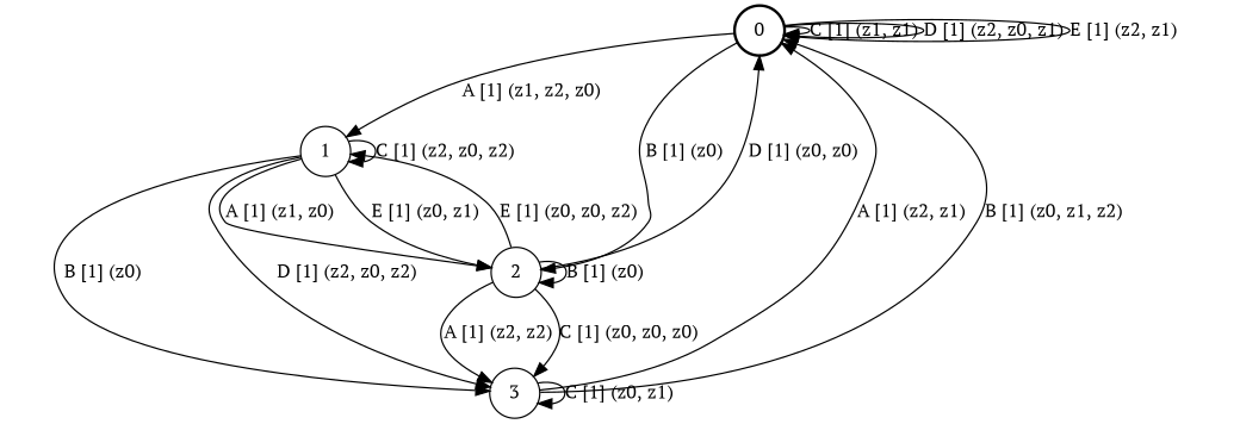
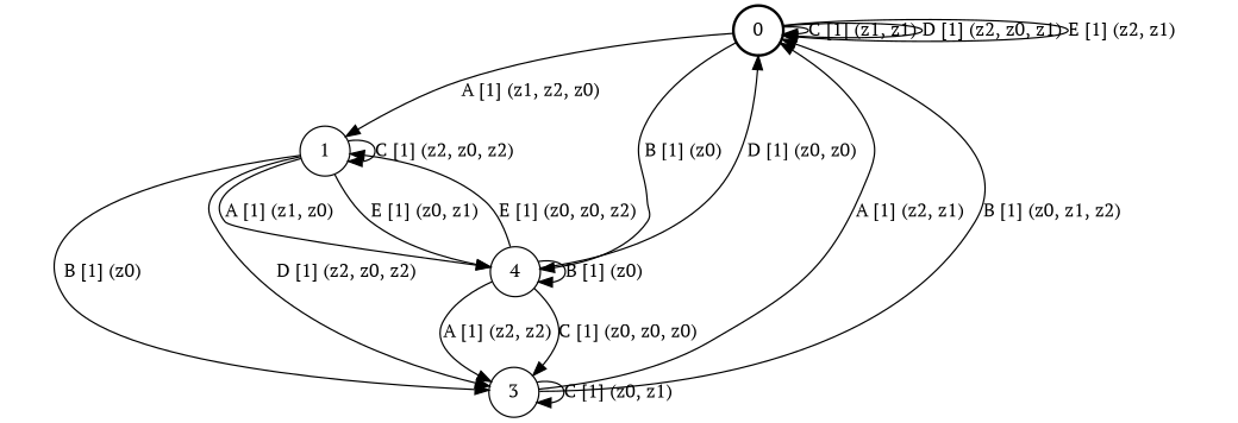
  digraph {
    fontname="PT Serif"
    node [fontname="PT Serif" shape=circle]
    edge [fontname="PT Serif"]
    0 [style=bold]
    1
-   2
+   2 [label=4]
    3
    0 -> 0 [label="C [1] (z1, z1) "]
    0 -> 0 [label="D [1] (z2, z0, z1) "]
    0 -> 0 [label="E [1] (z2, z1) "]
    0 -> 1 [label="A [1] (z1, z2, z0) "]
    0 -> 2 [label="B [1] (z0) "]
    1 -> 1 [label="C [1] (z2, z0, z2) "]
    1 -> 2 [label="A [1] (z1, z0) "]
    1 -> 2 [label="E [1] (z0, z1) "]
    1 -> 3 [label="B [1] (z0) "]
    1 -> 3 [label="D [1] (z2, z0, z2) "]
    2 -> 0 [label="D [1] (z0, z0) "]
    2 -> 1 [label="E [1] (z0, z0, z2) "]
    2 -> 2 [label="B [1] (z0) "]
    2 -> 3 [label="A [1] (z2, z2) "]
    2 -> 3 [label="C [1] (z0, z0, z0) "]
    3 -> 0 [label="A [1] (z2, z1) "]
    3 -> 0 [label="B [1] (z0, z1, z2) "]
    3 -> 3 [label="C [1] (z0, z1) "]
  }
